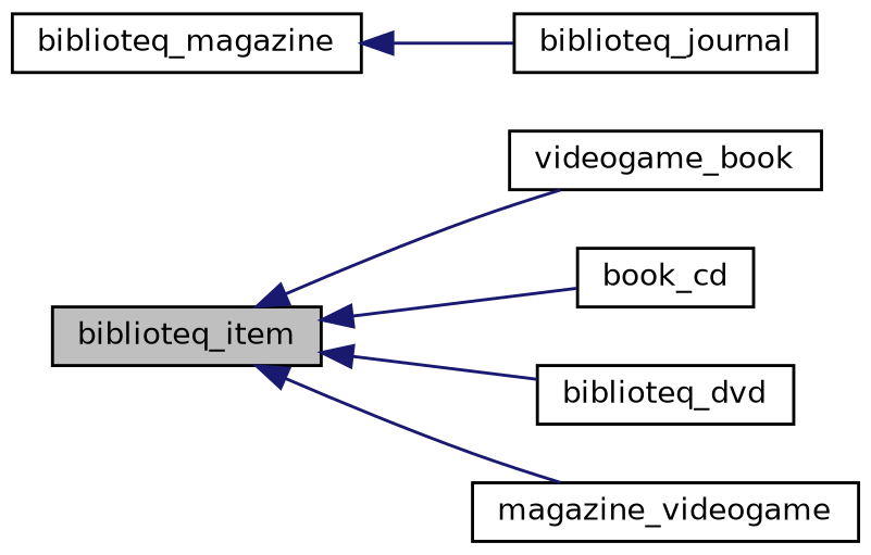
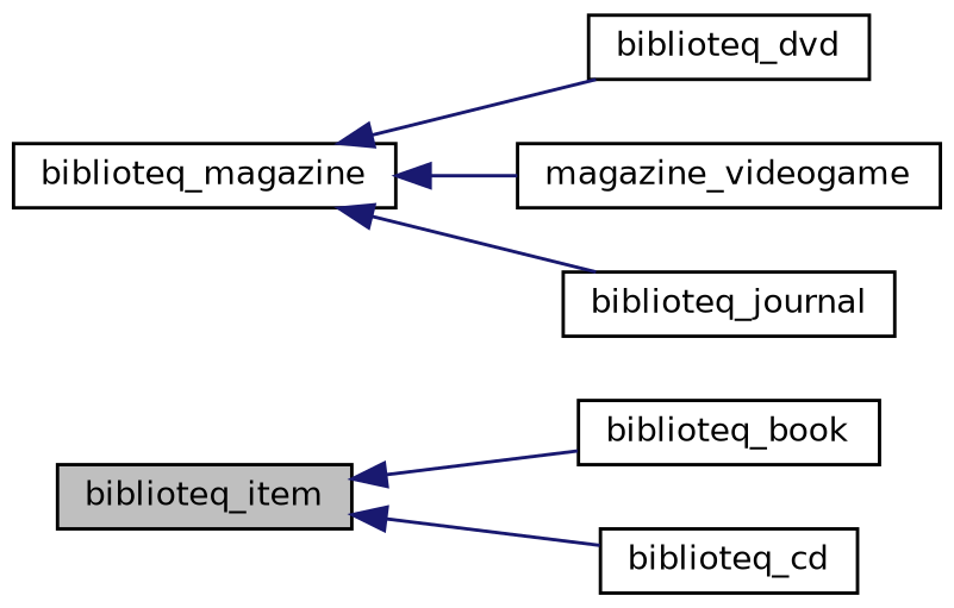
  digraph {
    rankdir=LR
    node [color=black fillcolor=white fontname=Helvetica fontsize=10 shape=record style=filled]
    edge [color=midnightblue dir=back fontname=Helvetica fontsize=10 labelfontname=Helvetica labelfontsize=10 style=solid]
    n1 [fillcolor=grey75 fontcolor=black height=0.2 label=biblioteq_item width=0.4]
-   n2 [height=0.2 label=videogame_book width=0.4]
-   n3 [height=0.2 label=book_cd width=0.4]
+   n2 [height=0.2 label=biblioteq_book width=0.4]
+   n3 [height=0.2 label=biblioteq_cd width=0.4]
    n4 [height=0.2 label=biblioteq_dvd width=0.4]
    n5 [height=0.2 label=magazine_videogame width=0.4]
    n6 [height=0.2 label=biblioteq_magazine width=0.4]
    n7 [height=0.2 label=biblioteq_journal width=0.4]
    n1 -> n2
    n1 -> n3
-   n1 -> n4
-   n1 -> n5
+   n6 -> n4
+   n6 -> n5
    n6 -> n7
  }
